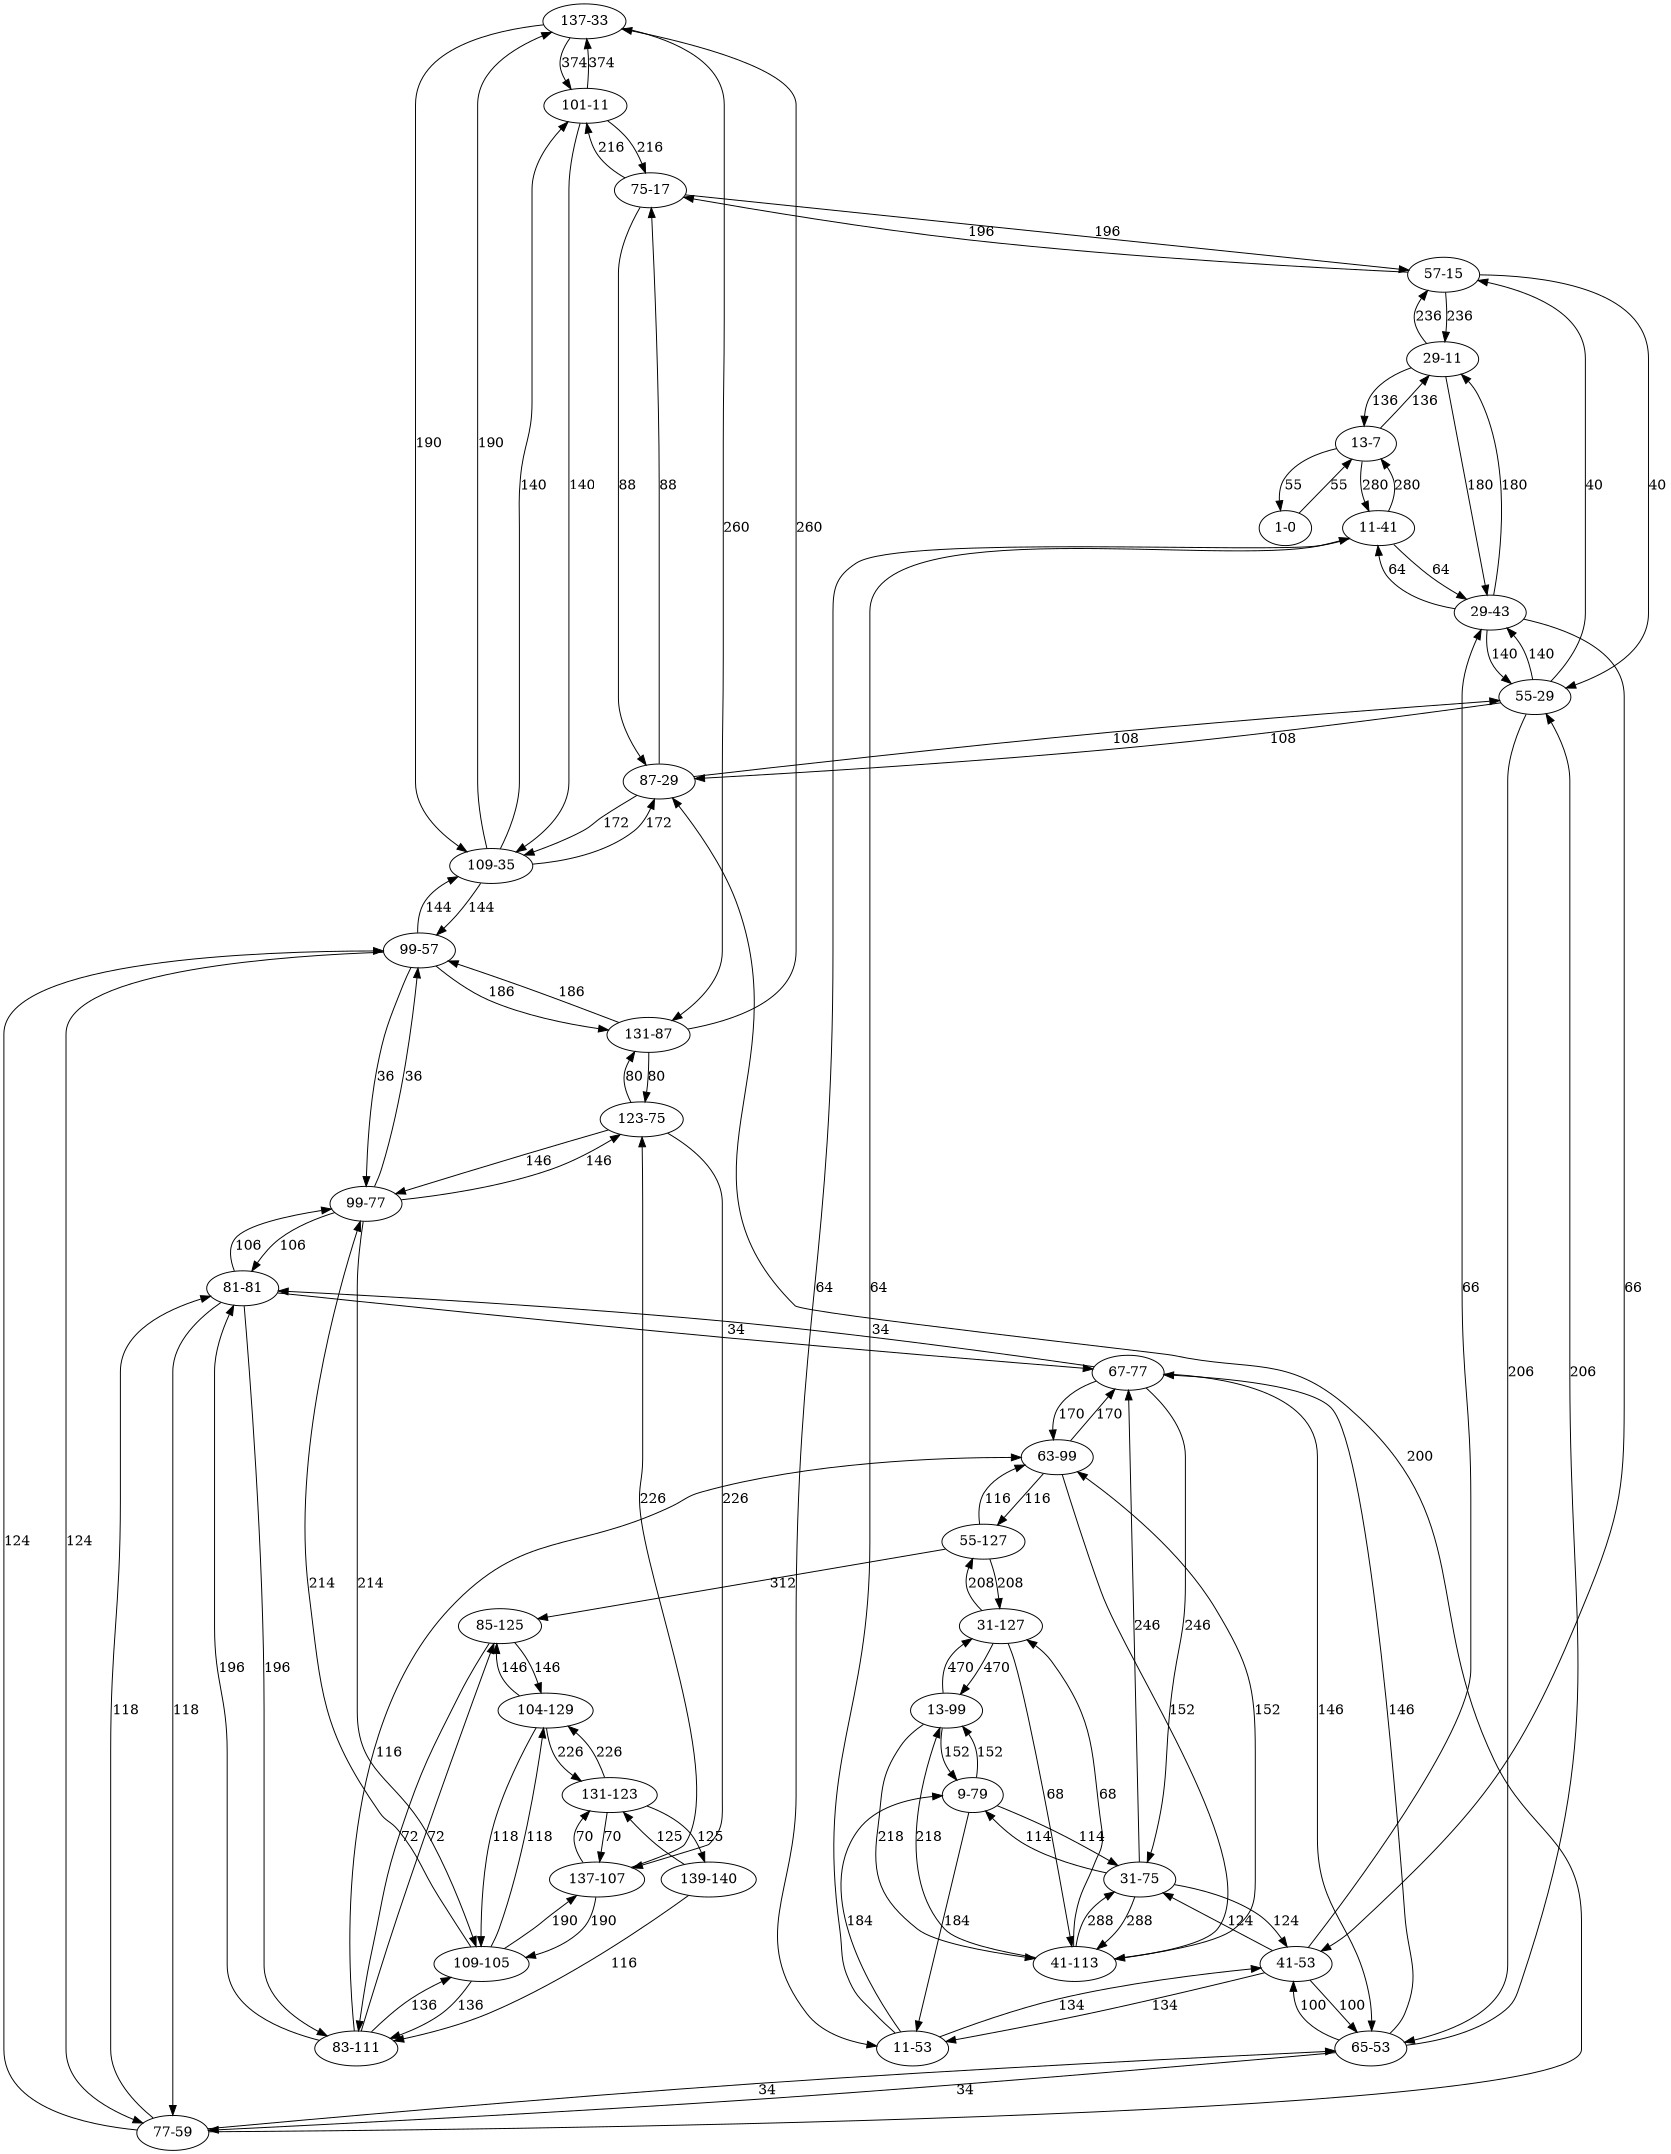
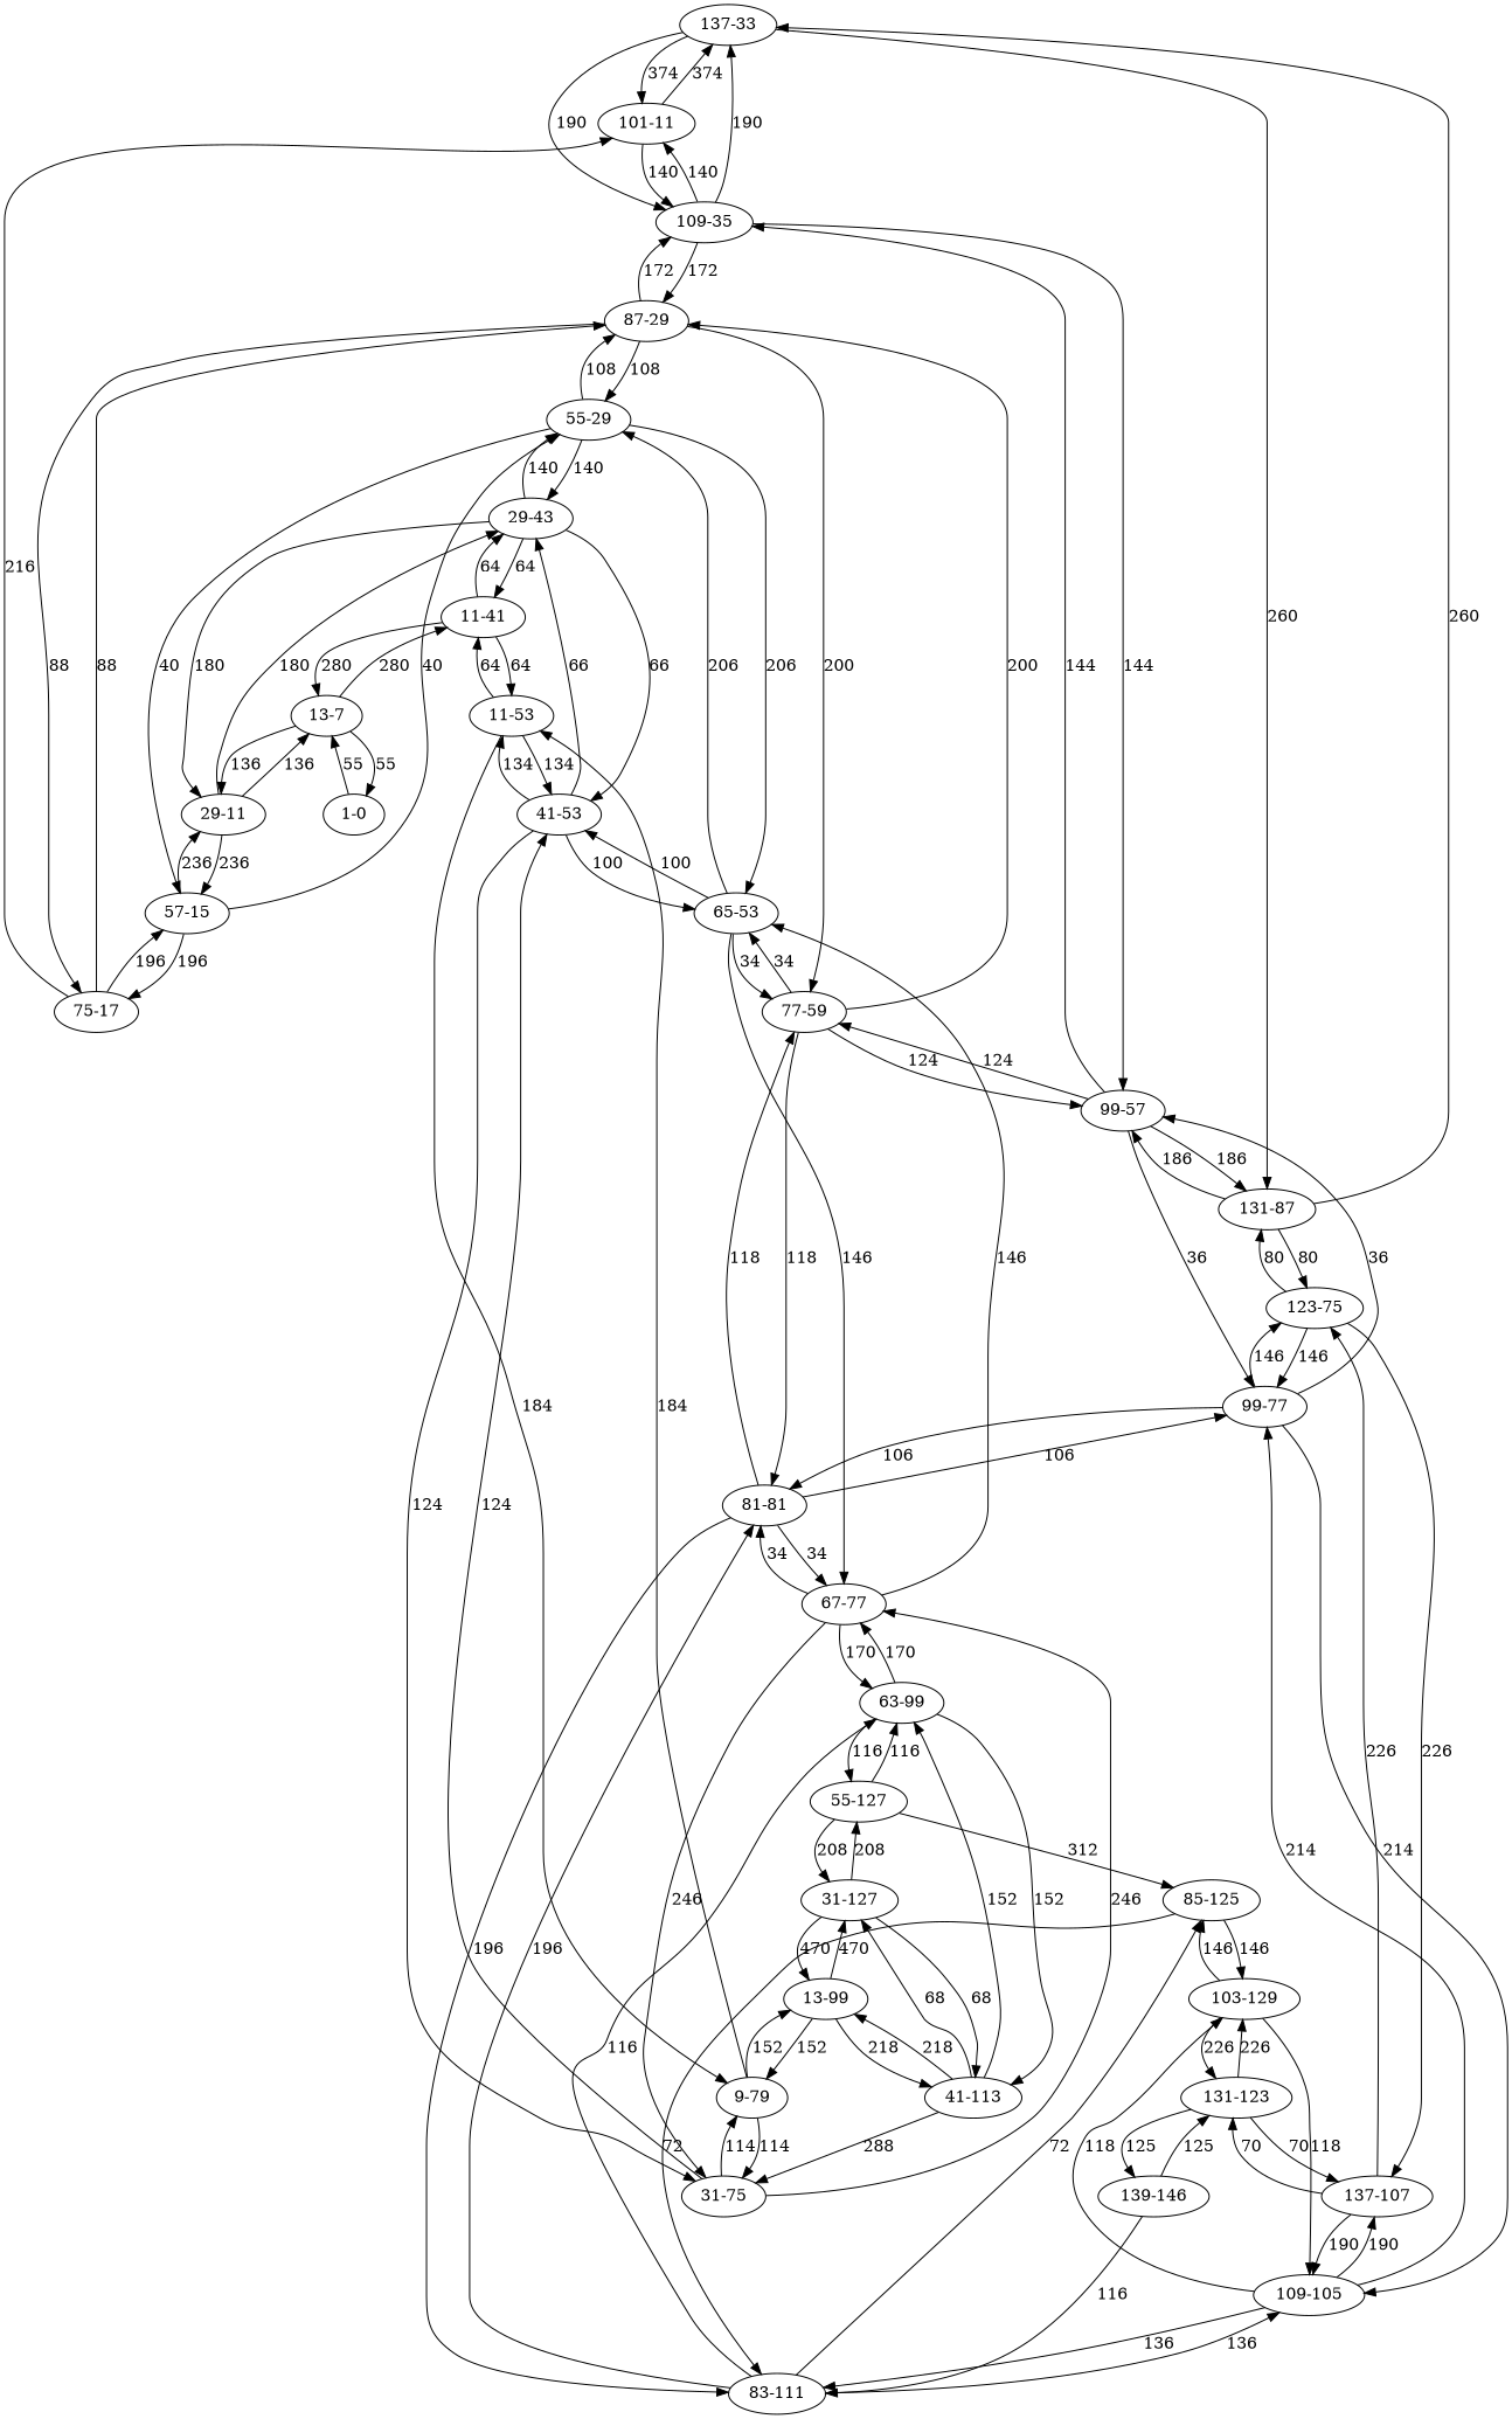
  digraph {
    "137-33"
    "101-11"
    n3 [label="131-87"]
    "109-35"
    "75-17"
    "123-75"
    "99-57"
    "87-29"
    "57-15"
    "137-107"
    "99-77"
    "77-59"
    "55-29"
    "131-123"
    "109-105"
    "81-81"
    "65-53"
-   "139-140"
-   "103-129" [label="104-129"]
+   "139-140" [label="139-146"]
+   "103-129"
    "83-111"
    "85-125"
    "29-43"
    "67-77"
    "41-53"
    "29-11"
    "11-41"
    "31-75"
    "63-99"
    "11-53"
    "13-7"
    "9-79"
    "13-99"
    "41-113"
    "31-127"
    "55-127"
    "1-0"
    "137-33" -> "101-11" [label=374]
    "137-33" -> n3 [label=260]
    "137-33" -> "109-35" [label=190]
    "101-11" -> "137-33" [label=374]
    "101-11" -> "109-35" [label=140]
-   "101-11" -> "75-17" [label=216]
    n3 -> "137-33" [label=260]
    n3 -> "123-75" [label=80]
    n3 -> "99-57" [label=186]
    "109-35" -> "137-33" [label=190]
    "109-35" -> "101-11" [label=140]
    "109-35" -> "99-57" [label=144]
    "109-35" -> "87-29" [label=172]
    "75-17" -> "101-11" [label=216]
    "75-17" -> "87-29" [label=88]
    "75-17" -> "57-15" [label=196]
    "123-75" -> n3 [label=80]
    "123-75" -> "137-107" [label=226]
    "123-75" -> "99-77" [label=146]
    "99-57" -> n3 [label=186]
    "99-57" -> "109-35" [label=144]
    "99-57" -> "99-77" [label=36]
    "99-57" -> "77-59" [label=124]
    "87-29" -> "109-35" [label=172]
    "87-29" -> "75-17" [label=88]
+   "87-29" -> "77-59" [label=200]
    "87-29" -> "55-29" [label=108]
    "57-15" -> "75-17" [label=196]
    "57-15" -> "55-29" [label=40]
    "57-15" -> "29-11" [label=236]
    "137-107" -> "123-75" [label=226]
    "137-107" -> "131-123" [label=70]
    "137-107" -> "109-105" [label=190]
    "99-77" -> "123-75" [label=146]
    "99-77" -> "99-57" [label=36]
    "99-77" -> "109-105" [label=214]
    "99-77" -> "81-81" [label=106]
    "77-59" -> "99-57" [label=124]
    "77-59" -> "87-29" [label=200]
    "77-59" -> "81-81" [label=118]
    "77-59" -> "65-53" [label=34]
    "55-29" -> "87-29" [label=108]
    "55-29" -> "57-15" [label=40]
    "55-29" -> "65-53" [label=206]
    "55-29" -> "29-43" [label=140]
    "131-123" -> "137-107" [label=70]
    "131-123" -> "139-140" [label=125]
    "131-123" -> "103-129" [label=226]
    "109-105" -> "137-107" [label=190]
    "109-105" -> "99-77" [label=214]
    "109-105" -> "103-129" [label=118]
    "109-105" -> "83-111" [label=136]
    "81-81" -> "99-77" [label=106]
    "81-81" -> "77-59" [label=118]
    "81-81" -> "83-111" [label=196]
    "81-81" -> "67-77" [label=34]
    "65-53" -> "77-59" [label=34]
    "65-53" -> "55-29" [label=206]
    "65-53" -> "67-77" [label=146]
    "65-53" -> "41-53" [label=100]
    "139-140" -> "131-123" [label=125]
    "139-140" -> "83-111" [label=116]
    "103-129" -> "131-123" [label=226]
    "103-129" -> "109-105" [label=118]
    "103-129" -> "85-125" [label=146]
    "83-111" -> "109-105" [label=136]
    "83-111" -> "81-81" [label=196]
    "83-111" -> "85-125" [label=72]
    "83-111" -> "63-99" [label=116]
    "85-125" -> "103-129" [label=146]
    "85-125" -> "83-111" [label=72]
    "29-43" -> "55-29" [label=140]
    "29-43" -> "41-53" [label=66]
    "29-43" -> "29-11" [label=180]
    "29-43" -> "11-41" [label=64]
    "67-77" -> "81-81" [label=34]
    "67-77" -> "65-53" [label=146]
    "67-77" -> "31-75" [label=246]
    "67-77" -> "63-99" [label=170]
    "41-53" -> "65-53" [label=100]
    "41-53" -> "29-43" [label=66]
    "41-53" -> "31-75" [label=124]
    "41-53" -> "11-53" [label=134]
    "29-11" -> "57-15" [label=236]
    "29-11" -> "29-43" [label=180]
    "29-11" -> "13-7" [label=136]
    "11-41" -> "29-43" [label=64]
    "11-41" -> "11-53" [label=64]
    "11-41" -> "13-7" [label=280]
    "31-75" -> "67-77" [label=246]
    "31-75" -> "41-53" [label=124]
    "31-75" -> "9-79" [label=114]
-   "31-75" -> "41-113" [label=288]
    "63-99" -> "67-77" [label=170]
    "63-99" -> "41-113" [label=152]
    "63-99" -> "55-127" [label=116]
    "11-53" -> "41-53" [label=134]
    "11-53" -> "11-41" [label=64]
    "11-53" -> "9-79" [label=184]
    "13-7" -> "29-11" [label=136]
    "13-7" -> "11-41" [label=280]
    "13-7" -> "1-0" [label=55]
    "9-79" -> "31-75" [label=114]
    "9-79" -> "11-53" [label=184]
    "9-79" -> "13-99" [label=152]
    "13-99" -> "9-79" [label=152]
    "13-99" -> "41-113" [label=218]
    "13-99" -> "31-127" [label=470]
    "41-113" -> "31-75" [label=288]
    "41-113" -> "63-99" [label=152]
    "41-113" -> "13-99" [label=218]
    "41-113" -> "31-127" [label=68]
    "31-127" -> "13-99" [label=470]
    "31-127" -> "41-113" [label=68]
    "31-127" -> "55-127" [label=208]
    "55-127" -> "85-125" [label=312]
    "55-127" -> "63-99" [label=116]
    "55-127" -> "31-127" [label=208]
    "1-0" -> "13-7" [label=55]
  }
